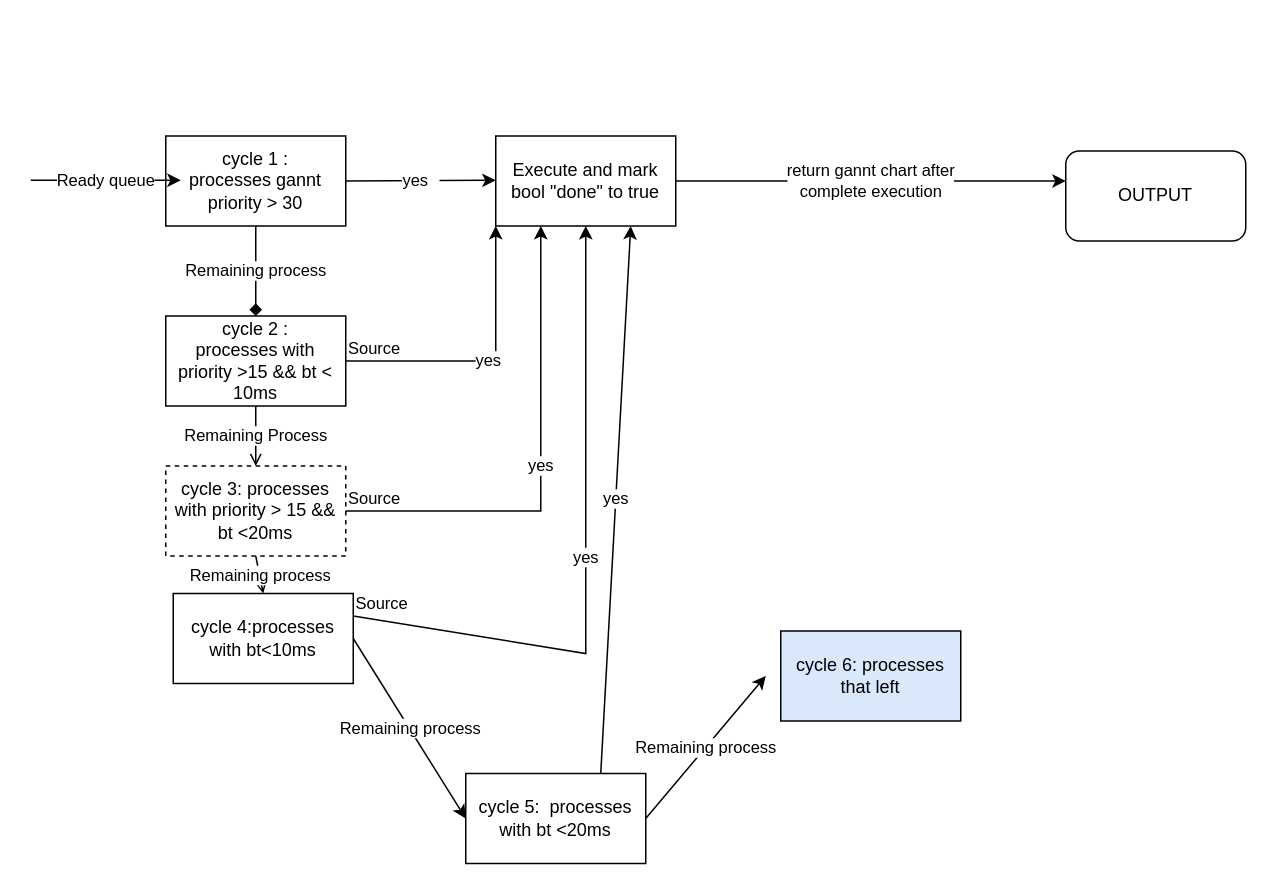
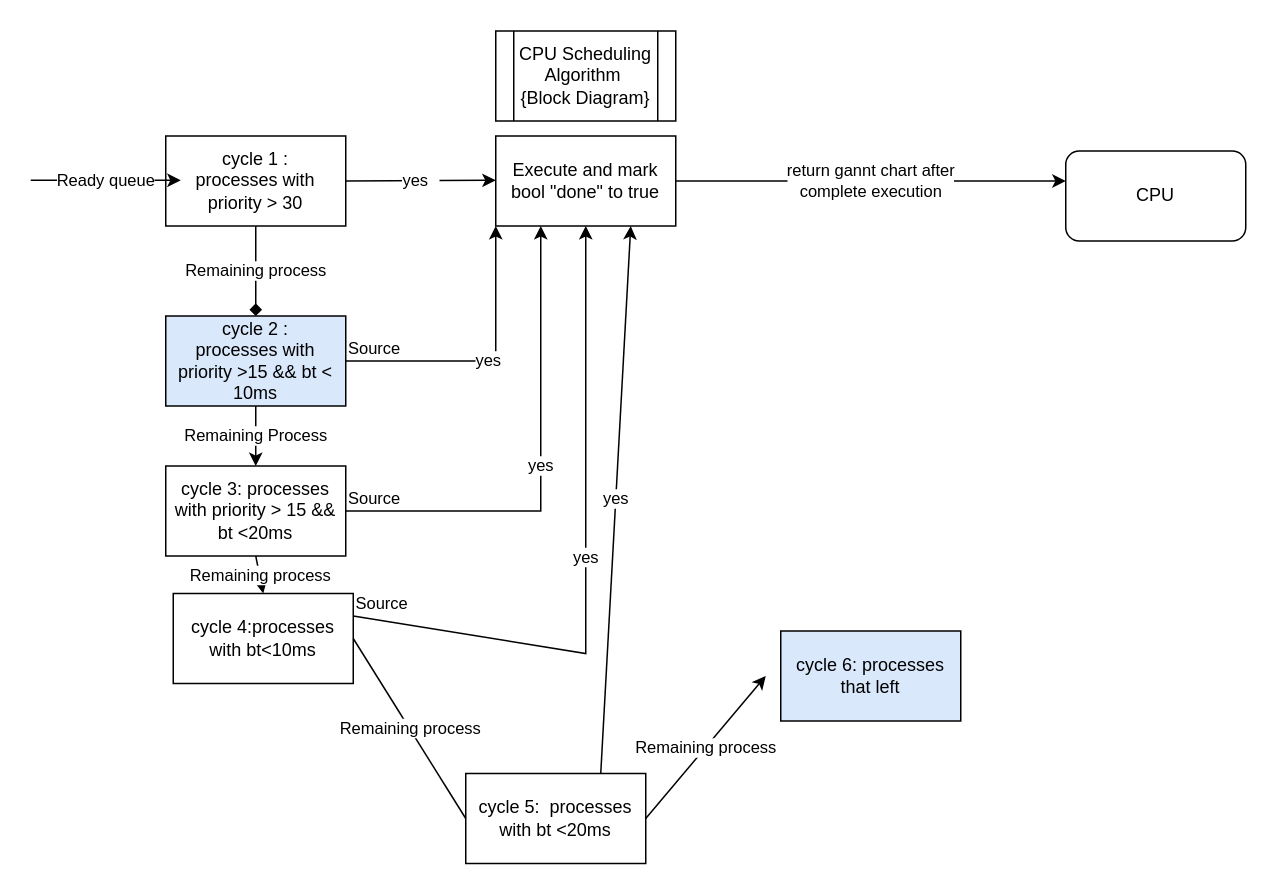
  <mxCell id="0" />
  <mxCell id="1" parent="0" />
- <mxCell id="2" value="cycle 1 :&lt;br&gt;processes gannt priority &amp;gt; 30" style="rounded=0;whiteSpace=wrap;html=1;" vertex="1" parent="1"><mxGeometry x="110" y="90" width="120" height="60" as="geometry" /></mxCell>
+ <mxCell id="2" value="cycle 1 :&lt;br&gt;processes with priority &amp;gt; 30" style="rounded=0;whiteSpace=wrap;html=1;" vertex="1" parent="1"><mxGeometry x="110" y="90" width="120" height="60" as="geometry" /></mxCell>
  <mxCell id="3" value="Ready queue" style="endArrow=classic;html=1;rounded=0;" edge="1" parent="1"><mxGeometry relative="1" as="geometry"><mxPoint x="20" y="119.5" as="sourcePoint" /><mxPoint x="120" y="119.5" as="targetPoint" /></mxGeometry></mxCell>
  <mxCell id="4" value="yes" style="endArrow=classic;html=1;rounded=0;exitX=1;exitY=0.5;exitDx=0;exitDy=0;" edge="1" parent="1" source="2"><mxGeometry relative="1" as="geometry"><mxPoint x="330" y="170" as="sourcePoint" /><mxPoint x="330" y="119.5" as="targetPoint" /></mxGeometry></mxCell>
  <mxCell id="5" value="yes&lt;span style=&quot;white-space: pre;&quot;&gt;&#09;&lt;/span&gt;" style="edgeLabel;resizable=0;html=1;align=center;verticalAlign=middle;" connectable="0" vertex="1" parent="4"><mxGeometry relative="1" as="geometry" /></mxCell>
  <mxCell id="6" value="Execute and mark bool &quot;done&quot; to true" style="rounded=0;whiteSpace=wrap;html=1;" vertex="1" parent="1"><mxGeometry x="330" y="90" width="120" height="60" as="geometry" /></mxCell>
- <mxCell id="7" value="cycle 2 :&lt;br&gt;processes with priority &amp;gt;15 &amp;amp;&amp;amp; bt &amp;lt; 10ms" style="rounded=0;whiteSpace=wrap;html=1;" vertex="1" parent="1"><mxGeometry x="110" y="210" width="120" height="60" as="geometry" /></mxCell>
- <mxCell id="8" value="cycle 3: processes with priority &amp;gt; 15 &amp;amp;&amp;amp; bt &amp;lt;20ms" style="rounded=0;whiteSpace=wrap;html=1;dashed=1;" vertex="1" parent="1"><mxGeometry x="110" y="310" width="120" height="60" as="geometry" /></mxCell>
+ <mxCell id="7" value="cycle 2 :&lt;br&gt;processes with priority &amp;gt;15 &amp;amp;&amp;amp; bt &amp;lt; 10ms" style="rounded=0;whiteSpace=wrap;html=1;fillColor=#dae8fc;" vertex="1" parent="1"><mxGeometry x="110" y="210" width="120" height="60" as="geometry" /></mxCell>
+ <mxCell id="8" value="cycle 3: processes with priority &amp;gt; 15 &amp;amp;&amp;amp; bt &amp;lt;20ms" style="rounded=0;whiteSpace=wrap;html=1;" vertex="1" parent="1"><mxGeometry x="110" y="310" width="120" height="60" as="geometry" /></mxCell>
  <mxCell id="9" value="cycle 4:processes with bt&amp;lt;10ms" style="rounded=0;whiteSpace=wrap;html=1;" vertex="1" parent="1"><mxGeometry x="115" y="395" width="120" height="60" as="geometry" /></mxCell>
  <mxCell id="10" value="cycle 5:&amp;nbsp; processes with bt &amp;lt;20ms" style="rounded=0;whiteSpace=wrap;html=1;" vertex="1" parent="1"><mxGeometry x="310" y="515" width="120" height="60" as="geometry" /></mxCell>
  <mxCell id="11" value="cycle 6: processes that left" style="rounded=0;whiteSpace=wrap;html=1;fillColor=#dae8fc;" vertex="1" parent="1"><mxGeometry x="520" y="420" width="120" height="60" as="geometry" /></mxCell>
  <mxCell id="12" value="Remaining process" style="endArrow=diamond;html=1;rounded=0;exitX=0.5;exitY=1;exitDx=0;exitDy=0;entryX=0.5;entryY=0;entryDx=0;entryDy=0;" edge="1" parent="1" source="2" target="7"><mxGeometry relative="1" as="geometry"><mxPoint x="360" y="310" as="sourcePoint" /><mxPoint x="460" y="310" as="targetPoint" /></mxGeometry></mxCell>
- <mxCell id="13" value="Remaining Process" style="endArrow=open;html=1;rounded=0;exitX=0.5;exitY=1;exitDx=0;exitDy=0;entryX=0.5;entryY=0;entryDx=0;entryDy=0;" edge="1" parent="1" source="7" target="8"><mxGeometry relative="1" as="geometry"><mxPoint x="360" y="310" as="sourcePoint" /><mxPoint x="460" y="310" as="targetPoint" /></mxGeometry></mxCell>
- <mxCell id="14" value="Remaining process" style="endArrow=open;html=1;rounded=0;exitX=0.5;exitY=1;exitDx=0;exitDy=0;entryX=0.5;entryY=0;entryDx=0;entryDy=0;" edge="1" parent="1" source="8" target="9"><mxGeometry relative="1" as="geometry"><mxPoint x="180" y="410" as="sourcePoint" /><mxPoint x="180" y="470" as="targetPoint" /></mxGeometry></mxCell>
- <mxCell id="15" value="Remaining process" style="endArrow=classic;html=1;rounded=0;exitX=1;exitY=0.5;exitDx=0;exitDy=0;entryX=0;entryY=0.5;entryDx=0;entryDy=0;" edge="1" parent="1" source="9" target="10"><mxGeometry relative="1" as="geometry"><mxPoint x="250" y="450" as="sourcePoint" /><mxPoint x="250" y="510" as="targetPoint" /></mxGeometry></mxCell>
+ <mxCell id="13" value="Remaining Process" style="endArrow=classic;html=1;rounded=0;exitX=0.5;exitY=1;exitDx=0;exitDy=0;entryX=0.5;entryY=0;entryDx=0;entryDy=0;" edge="1" parent="1" source="7" target="8"><mxGeometry relative="1" as="geometry"><mxPoint x="360" y="310" as="sourcePoint" /><mxPoint x="460" y="310" as="targetPoint" /></mxGeometry></mxCell>
+ <mxCell id="14" value="Remaining process" style="endArrow=classic;html=1;rounded=0;exitX=0.5;exitY=1;exitDx=0;exitDy=0;entryX=0.5;entryY=0;entryDx=0;entryDy=0;" edge="1" parent="1" source="8" target="9"><mxGeometry relative="1" as="geometry"><mxPoint x="180" y="410" as="sourcePoint" /><mxPoint x="180" y="470" as="targetPoint" /></mxGeometry></mxCell>
+ <mxCell id="15" value="Remaining process" style="endArrow=none;html=1;rounded=0;exitX=1;exitY=0.5;exitDx=0;exitDy=0;entryX=0;entryY=0.5;entryDx=0;entryDy=0;" edge="1" parent="1" source="9" target="10"><mxGeometry relative="1" as="geometry"><mxPoint x="250" y="450" as="sourcePoint" /><mxPoint x="250" y="510" as="targetPoint" /></mxGeometry></mxCell>
  <mxCell id="16" value="Remaining process" style="endArrow=classic;html=1;rounded=0;exitX=1;exitY=0.5;exitDx=0;exitDy=0;" edge="1" parent="1" source="10"><mxGeometry relative="1" as="geometry"><mxPoint x="460" y="450" as="sourcePoint" /><mxPoint x="510" y="450" as="targetPoint" /></mxGeometry></mxCell>
  <mxCell id="17" value="yes" style="endArrow=classic;html=1;rounded=0;exitX=1;exitY=0.5;exitDx=0;exitDy=0;entryX=0;entryY=1;entryDx=0;entryDy=0;" edge="1" parent="1" source="7" target="6"><mxGeometry relative="1" as="geometry"><mxPoint x="330" y="310" as="sourcePoint" /><mxPoint x="490" y="310" as="targetPoint" /><Array as="points"><mxPoint x="330" y="240" /></Array></mxGeometry></mxCell>
  <mxCell id="18" value="Source" style="edgeLabel;resizable=0;html=1;align=left;verticalAlign=bottom;" connectable="0" vertex="1" parent="17"><mxGeometry x="-1" relative="1" as="geometry" /></mxCell>
  <mxCell id="19" value="yes" style="endArrow=classic;html=1;rounded=0;exitX=1;exitY=0.5;exitDx=0;exitDy=0;entryX=0.25;entryY=1;entryDx=0;entryDy=0;" edge="1" parent="1" source="8" target="6"><mxGeometry relative="1" as="geometry"><mxPoint x="330" y="310" as="sourcePoint" /><mxPoint x="490" y="310" as="targetPoint" /><Array as="points"><mxPoint x="360" y="340" /></Array></mxGeometry></mxCell>
  <mxCell id="20" value="Source" style="edgeLabel;resizable=0;html=1;align=left;verticalAlign=bottom;" connectable="0" vertex="1" parent="19"><mxGeometry x="-1" relative="1" as="geometry" /></mxCell>
  <mxCell id="21" value="yes" style="endArrow=classic;html=1;rounded=0;exitX=1;exitY=0.25;exitDx=0;exitDy=0;entryX=0.5;entryY=1;entryDx=0;entryDy=0;" edge="1" parent="1" source="9" target="6"><mxGeometry relative="1" as="geometry"><mxPoint x="330" y="310" as="sourcePoint" /><mxPoint x="490" y="310" as="targetPoint" /><Array as="points"><mxPoint x="390" y="435" /></Array></mxGeometry></mxCell>
  <mxCell id="22" value="Source" style="edgeLabel;resizable=0;html=1;align=left;verticalAlign=bottom;" connectable="0" vertex="1" parent="21"><mxGeometry x="-1" relative="1" as="geometry" /></mxCell>
  <mxCell id="23" value="yes" style="endArrow=classic;html=1;rounded=0;exitX=0.75;exitY=0;exitDx=0;exitDy=0;entryX=0.75;entryY=1;entryDx=0;entryDy=0;" edge="1" parent="1" source="10" target="6"><mxGeometry relative="1" as="geometry"><mxPoint x="330" y="310" as="sourcePoint" /><mxPoint x="490" y="310" as="targetPoint" /></mxGeometry></mxCell>
  <mxCell id="24" value="return gannt chart after &lt;br&gt;complete&amp;nbsp;execution" style="endArrow=classic;html=1;rounded=0;exitX=1;exitY=0.5;exitDx=0;exitDy=0;" edge="1" parent="1" source="6"><mxGeometry relative="1" as="geometry"><mxPoint x="360" y="310" as="sourcePoint" /><mxPoint x="710" y="120" as="targetPoint" /><Array as="points"><mxPoint x="580" y="120" /></Array></mxGeometry></mxCell>
- <mxCell id="25" value="OUTPUT" style="rounded=1;whiteSpace=wrap;html=1;" vertex="1" parent="1"><mxGeometry x="710" y="100" width="120" height="60" as="geometry" /></mxCell>
+ <mxCell id="25" value="CPU" style="rounded=1;whiteSpace=wrap;html=1;" vertex="1" parent="1"><mxGeometry x="710" y="100" width="120" height="60" as="geometry" /></mxCell>
+ <mxCell id="26" value="CPU Scheduling Algorithm&amp;nbsp;&lt;br&gt;{Block Diagram}" style="shape=process;whiteSpace=wrap;html=1;backgroundOutline=1;" vertex="1" parent="1"><mxGeometry x="330" width="120" height="60" as="geometry" y="20" /></mxCell>
